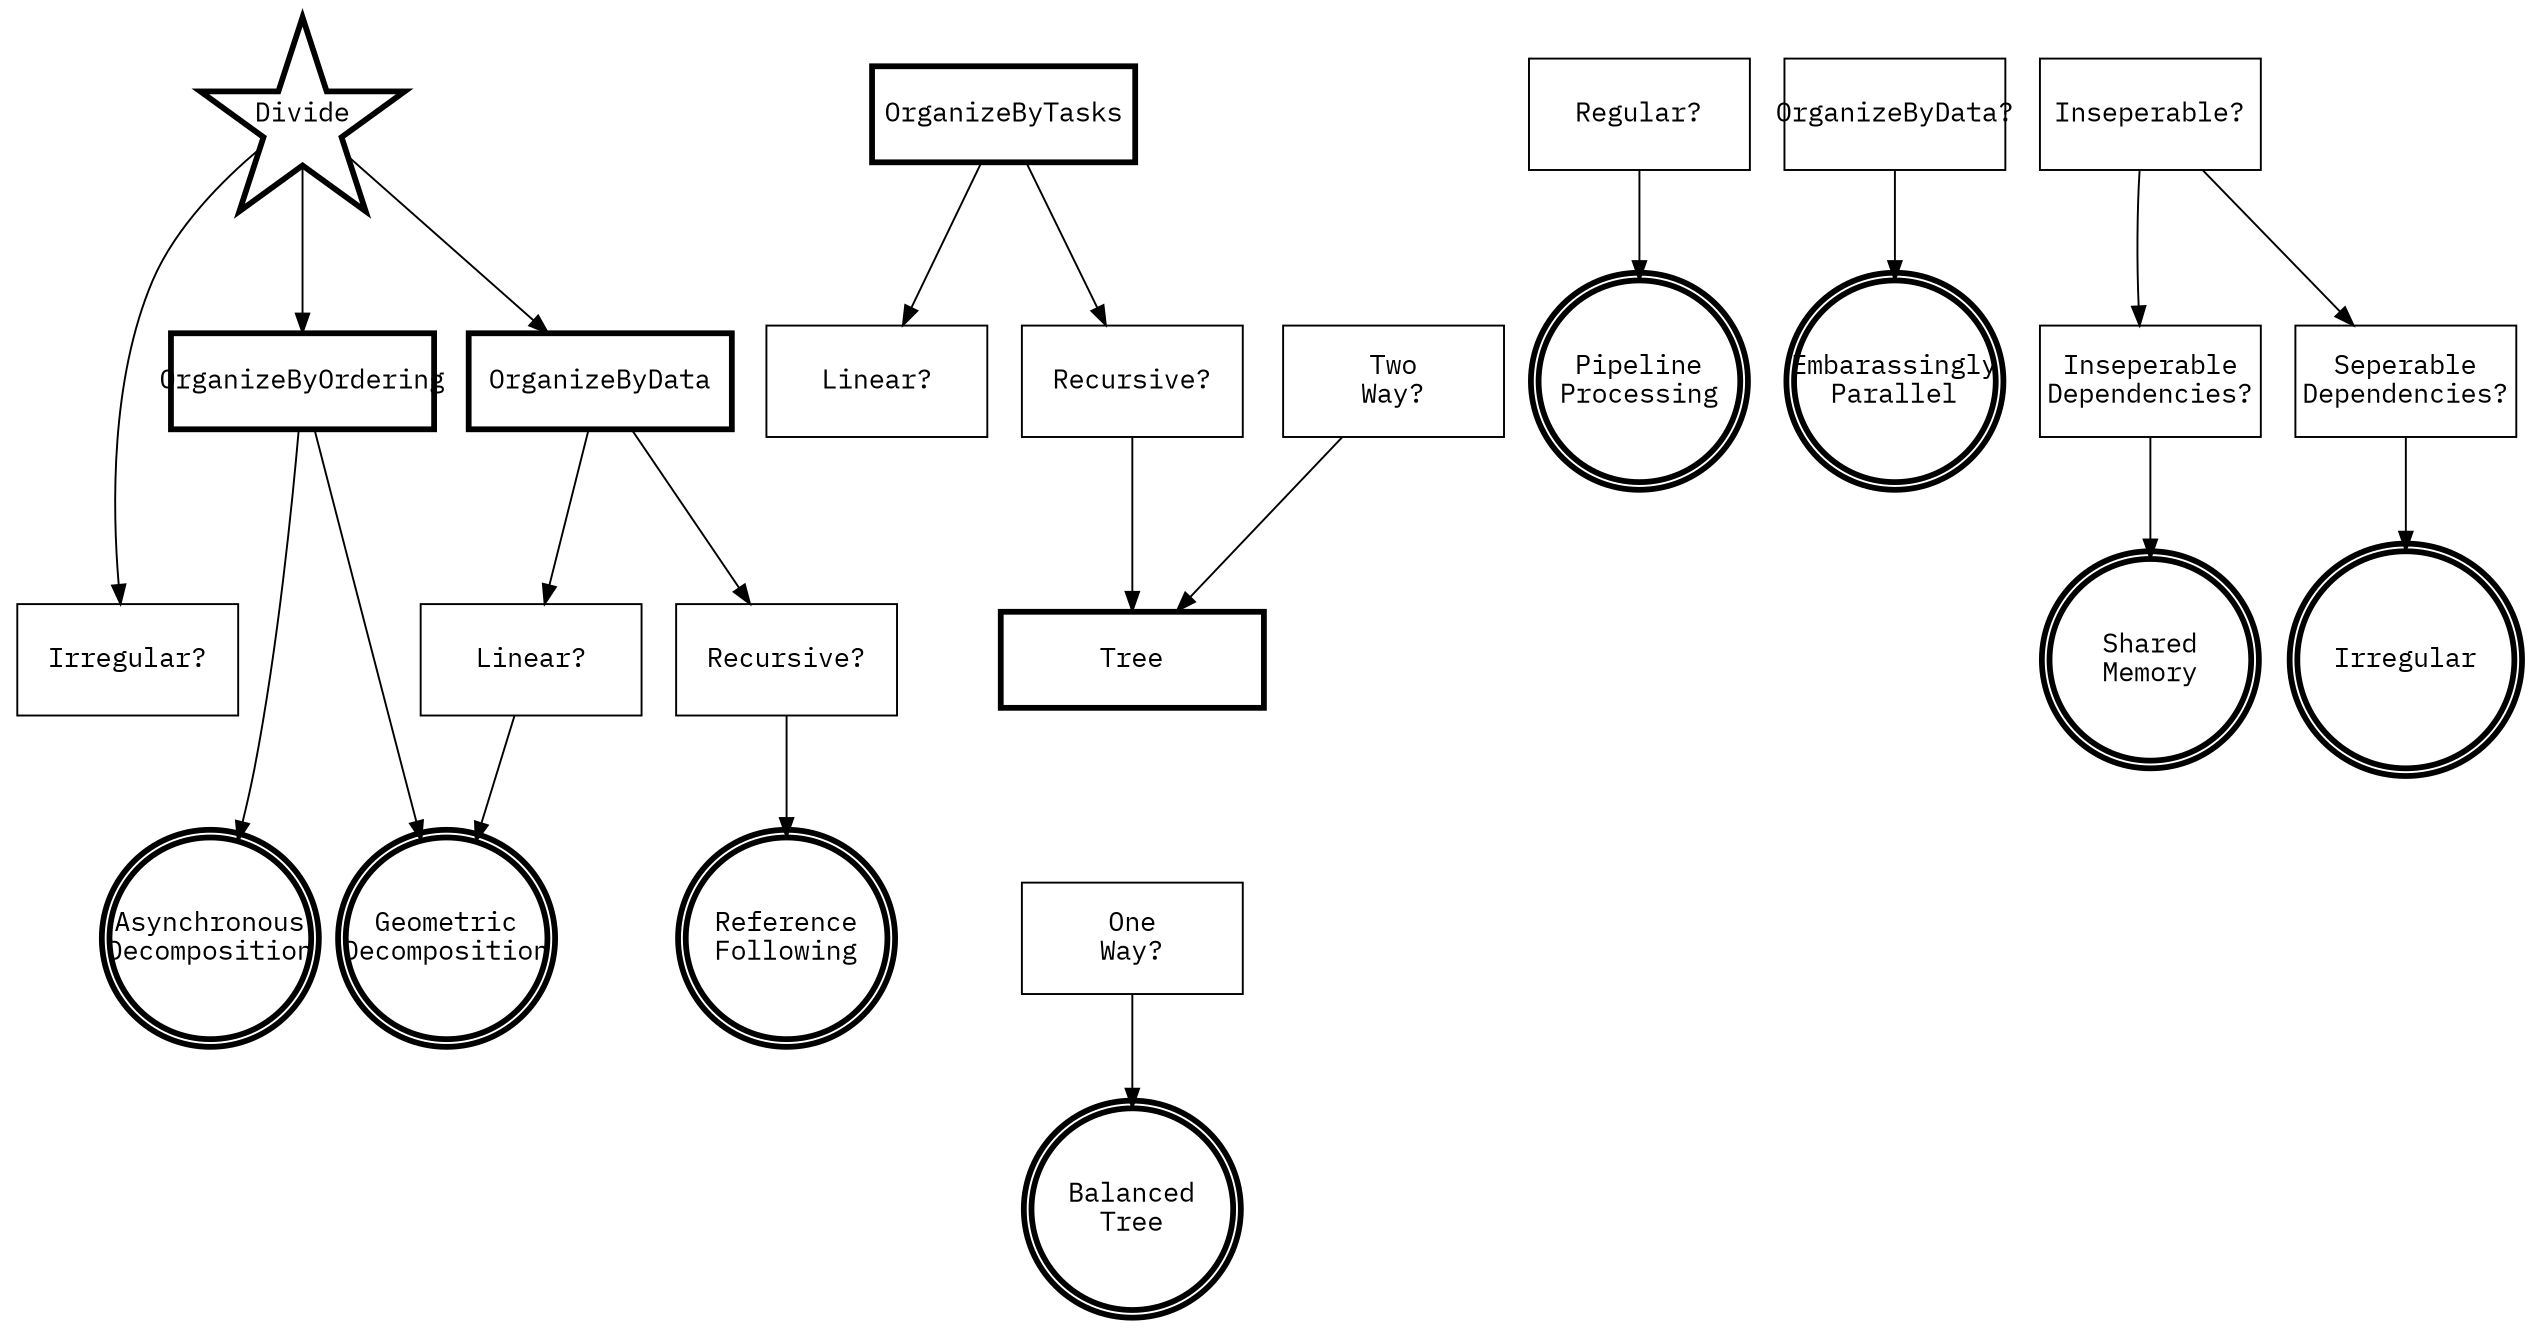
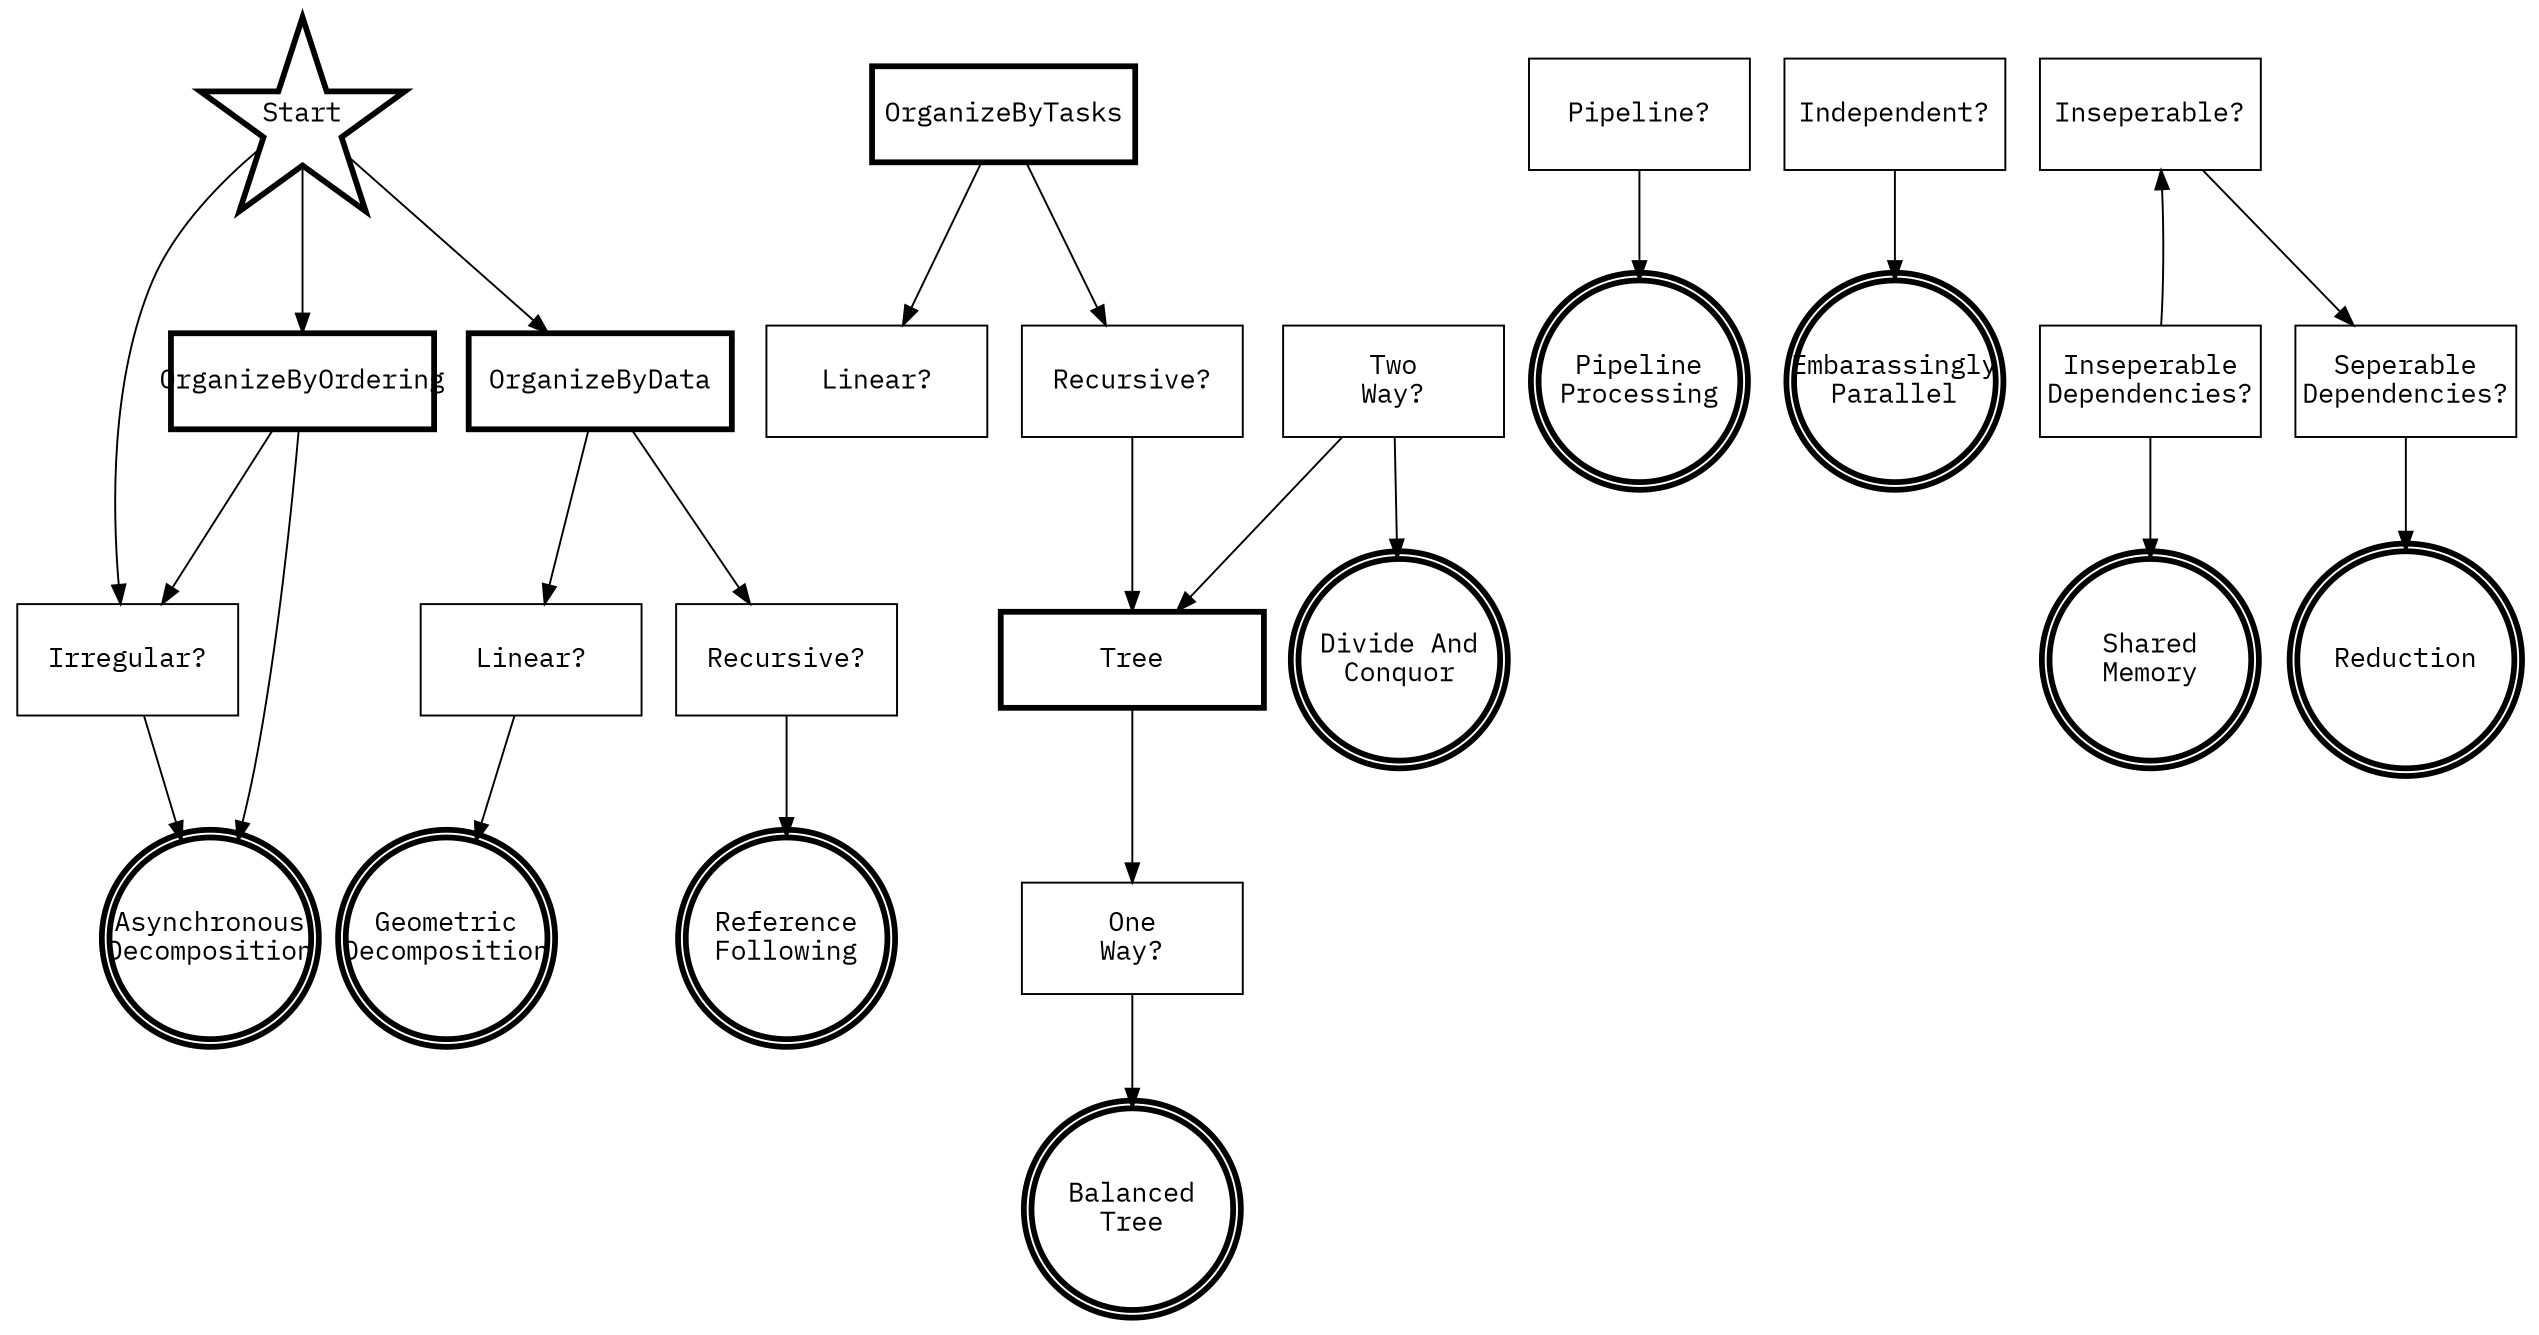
  digraph {
    fontname="IBM Plex Mono"
    node [fixedsize=true fontname="IBM Plex Mono" margin=0 penwidth=3 shape=rect]
    edge [fontname="IBM Plex Mono"]
-   Start [height=1.4 shape=star width=1.4 label=Divide]
+   Start [height=1.4 shape=star width=1.4]
    OrganizeByOrdering [height=0.7 width=1.9]
    OrganizeByTasks [height=0.7 width=1.9]
    OrganizeByData [height=0.7 width=1.9]
    Tree [height=0.7 width=1.9]
    "Pipeline\nProcessing" [shape=doublecircle width=1.35]
    "Asynchronous\nDecomposition" [shape=doublecircle width=1.35]
    "Embarassingly\nParallel" [shape=doublecircle width=1.35]
-   Reduction [shape=doublecircle width=1.35 label=Irregular]
+   Reduction [shape=doublecircle width=1.35]
    "Shared\nMemory" [shape=doublecircle width=1.35]
    "Balanced\nTree" [shape=doublecircle width=1.35]
+   "Divide And\nConquor" [shape=doublecircle width=1.35]
    "Geometric\nDecomposition" [shape=doublecircle width=1.35]
    "Reference\nFollowing" [shape=doublecircle width=1.35]
    n15 [height=0.8 label="Linear?" width=1.6 penwidth=""]
    n16 [height=0.8 label="Recursive?" width=1.6 penwidth=""]
    "Seperable\nDependencies?" [height=0.8 width=1.6 penwidth=""]
    "Inseperable\nDependencies?" [height=0.8 width=1.6 penwidth=""]
-   "Regular?" [height=0.8 width=1.6 penwidth=""]
+   "Regular?" [height=0.8 width=1.6 label="Pipeline?" penwidth=""]
    "Irregular?" [height=0.8 width=1.6 penwidth=""]
    "Linear?" [height=0.8 width=1.6 penwidth=""]
    "Recursive?" [height=0.8 width=1.6 penwidth=""]
    n23 [height=0.8 label="Inseperable?" width=1.6 penwidth=""]
-   "Independent?" [height=0.8 width=1.6 label="OrganizeByData?" penwidth=""]
+   "Independent?" [height=0.8 width=1.6 penwidth=""]
    "One\nWay?" [height=0.8 width=1.6 penwidth=""]
    "Two\nWay?" [height=0.8 width=1.6 penwidth=""]
    subgraph sub_1 {
      Start
      OrganizeByOrdering
      OrganizeByTasks
      OrganizeByData
      Tree
      "Pipeline\nProcessing"
      "Asynchronous\nDecomposition"
      "Embarassingly\nParallel"
      Reduction
      "Shared\nMemory"
      "Balanced\nTree"
+     "Divide And\nConquor"
      "Geometric\nDecomposition"
      "Reference\nFollowing"
      n15
      n16
      "Seperable\nDependencies?"
      "Inseperable\nDependencies?"
      "Regular?"
      "Irregular?"
      "Linear?"
      "Recursive?"
      n23
      "Independent?"
      "One\nWay?"
      "Two\nWay?"
    }
    Start -> OrganizeByOrdering
    Start -> OrganizeByData
    Start -> "Irregular?"
    OrganizeByOrdering -> "Asynchronous\nDecomposition"
-   OrganizeByOrdering -> "Geometric\nDecomposition"
+   OrganizeByOrdering -> "Irregular?"
    OrganizeByTasks -> "Linear?"
    OrganizeByTasks -> "Recursive?"
    OrganizeByData -> n15
    OrganizeByData -> n16
+   Tree -> "One\nWay?"
    n15 -> "Geometric\nDecomposition"
    n16 -> "Reference\nFollowing"
    "Seperable\nDependencies?" -> Reduction
    "Inseperable\nDependencies?" -> "Shared\nMemory"
    "Regular?" -> "Pipeline\nProcessing"
+   "Irregular?" -> "Asynchronous\nDecomposition"
    "Recursive?" -> Tree
    n23 -> "Seperable\nDependencies?"
-   n23 -> "Inseperable\nDependencies?"
+   "Inseperable\nDependencies?" -> n23
    "Independent?" -> "Embarassingly\nParallel"
    "One\nWay?" -> "Balanced\nTree"
    "Two\nWay?" -> Tree
+   "Two\nWay?" -> "Divide And\nConquor"
  }
